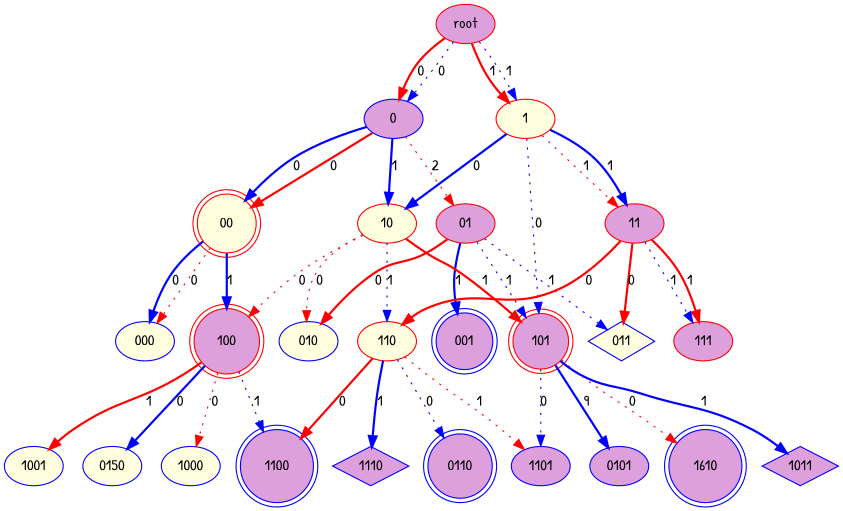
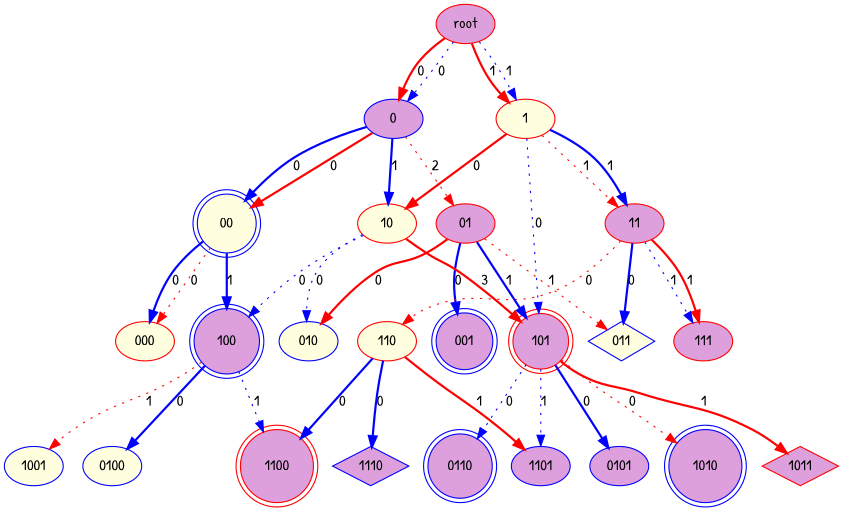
  digraph {
    fontname="Patrick Hand"
    node [color=blue fillcolor=plum fontname="Patrick Hand" style=filled]
    edge [color=blue fontname="Patrick Hand" style=bold]
    root [color=red]
    0
    1 [color=red fillcolor=lightyellow]
-   00 [color=red fillcolor=lightyellow shape=doublecircle]
+   00 [fillcolor=lightyellow shape=doublecircle]
    01 [color=red]
    10 [color=red fillcolor=lightyellow]
    11 [color=red]
    101 [color=red shape=doublecircle]
-   000 [fillcolor=lightyellow]
-   100 [color=red shape=doublecircle]
+   000 [color=red fillcolor=lightyellow]
+   100 [shape=doublecircle]
    001 [shape=doublecircle]
    010 [fillcolor=lightyellow]
    011 [fillcolor=lightyellow shape=diamond]
    110 [color=red fillcolor=lightyellow]
    111 [color=red]
-   1000 [fillcolor=lightyellow]
    1001 [fillcolor=lightyellow]
-   0100 [fillcolor=lightyellow label=0150]
-   1100 [shape=doublecircle]
-   1010 [shape=doublecircle label=1610]
-   1011 [shape=diamond]
+   0100 [fillcolor=lightyellow]
+   1100 [color=red shape=doublecircle]
+   1010 [shape=doublecircle]
+   1011 [color=red shape=diamond]
    0101
    1101
    0110 [shape=doublecircle]
    1110 [shape=diamond]
    root -> 0 [color=red label=0]
    root -> 0 [label=0 style=dotted]
    root -> 1 [color=red label=1]
    root -> 1 [label=1 style=dotted]
    0 -> 00 [color=red label=0]
    0 -> 00 [label=0]
    0 -> 01 [color=red label=2 style=dotted]
    0 -> 10 [label=1]
-   1 -> 10 [label=0]
+   1 -> 10 [color=red label=0]
    1 -> 11 [color=red label=1 style=dotted]
    1 -> 11 [label=1]
    1 -> 101 [label=0 style=dotted]
    00 -> 000 [color=red label=0 style=dotted]
    00 -> 000 [label=0]
    00 -> 100 [label=1]
-   01 -> 101 [label=1 style=dotted]
-   01 -> 001 [label=1]
+   01 -> 101 [label=1]
+   01 -> 001 [label=0]
    01 -> 010 [color=red label=0]
-   01 -> 011 [label=1 style=dotted]
-   10 -> 101 [color=red label=1]
-   10 -> 100 [color=red label=0 style=dotted]
-   10 -> 010 [color=red label=0 style=dotted]
-   10 -> 110 [label=1 style=dotted]
-   11 -> 011 [color=red label=0]
-   11 -> 110 [color=red label=0]
+   01 -> 011 [color=red label=1 style=dotted]
+   10 -> 101 [color=red label=3]
+   10 -> 100 [label=0 style=dotted]
+   10 -> 010 [label=0 style=dotted]
+   11 -> 011 [label=0]
+   11 -> 110 [color=red label=0 style=dotted]
    11 -> 111 [color=red label=1]
    11 -> 111 [label=1 style=dotted]
    101 -> 1010 [color=red label=0 style=dotted]
-   101 -> 1011 [label=1]
-   101 -> 0101 [label=9]
-   101 -> 1101 [label=0 style=dotted]
-   100 -> 1000 [color=red label=0 style=dotted]
-   100 -> 1001 [color=red label=1]
+   101 -> 1011 [color=red label=1]
+   101 -> 0101 [label=0]
+   101 -> 1101 [label=1 style=dotted]
+   100 -> 1001 [color=red label=1 style=dotted]
    100 -> 0100 [label=0]
    100 -> 1100 [label=1 style=dotted]
-   110 -> 1100 [color=red label=0]
-   110 -> 1101 [color=red label=1 style=dotted]
-   110 -> 0110 [label=0 style=dotted]
-   110 -> 1110 [label=1]
+   110 -> 1100 [label=0]
+   110 -> 1101 [color=red label=1]
+   101 -> 0110 [label=0 style=dotted]
+   110 -> 1110 [label=0]
  }
